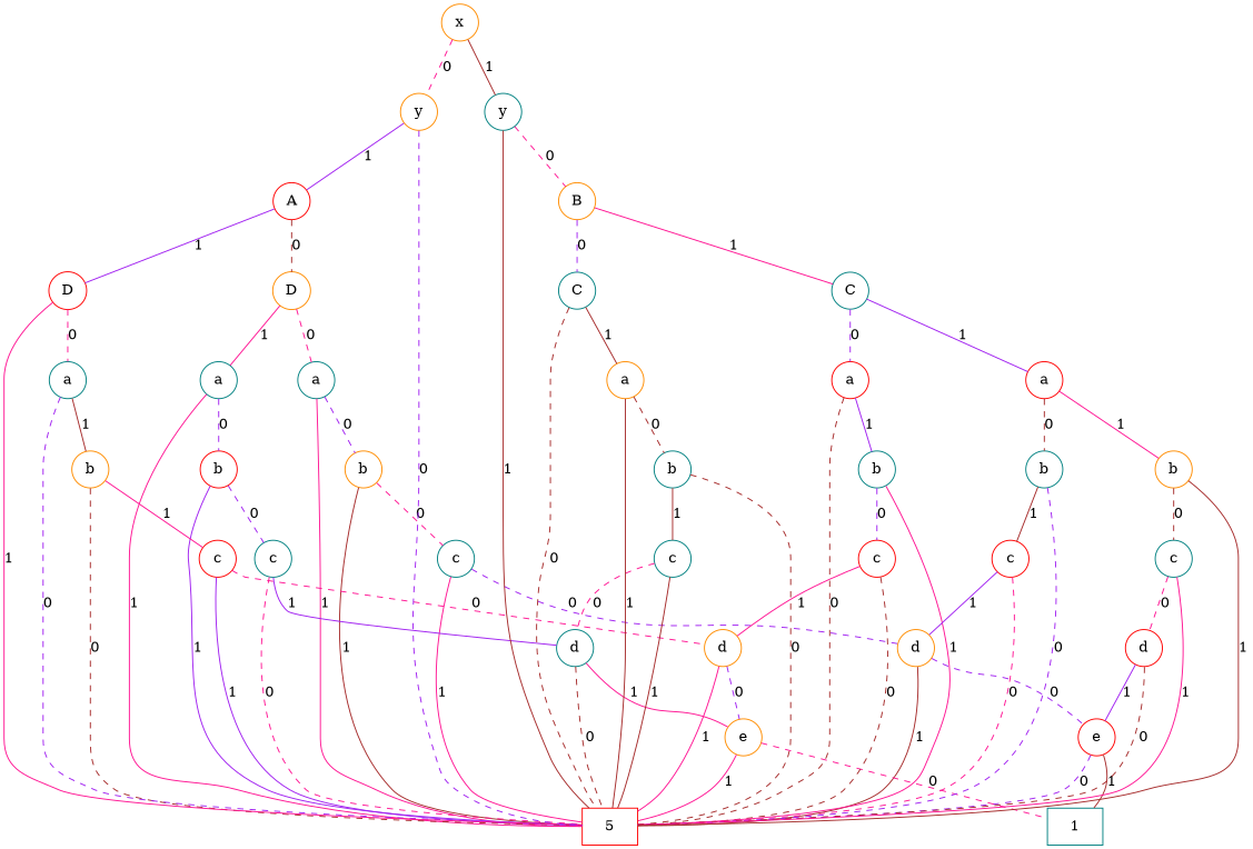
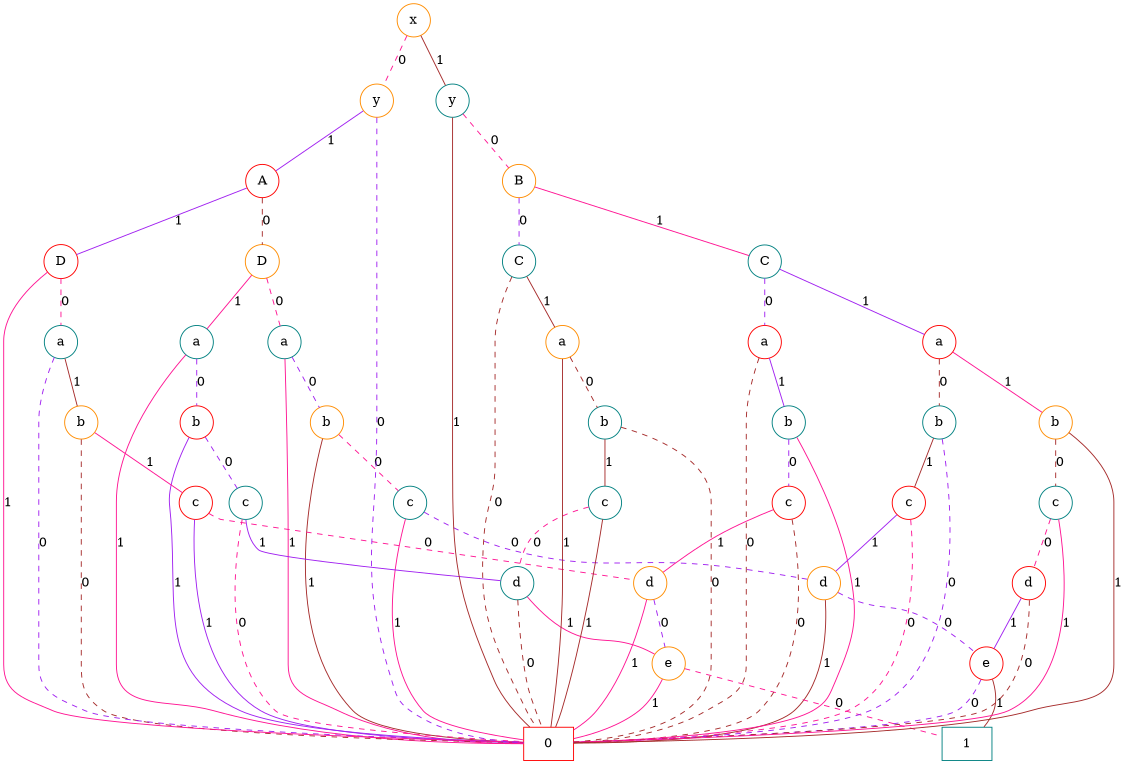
  graph {
    node [shape=circle color=teal]
    edge [color=deeppink]
-   n1 [height=0.5 label=5 shape=box width=0.75 color=red]
+   n1 [height=0.5 label=0 shape=box width=0.75 color=red]
    n2 [height=0.5 label=1 shape=box width=0.75]
    n3 [height=0.5 label=e width=0.5 color=red]
    n4 [height=0.5 label=d width=0.5 color=darkorange]
    n5 [height=0.5 label=c width=0.5]
    n6 [height=0.5 label=b width=0.5 color=darkorange]
    n7 [height=0.5 label=a width=0.5]
    n8 [height=0.5 label=e width=0.5 color=darkorange]
    n9 [height=0.5 label=d width=0.5]
    n10 [height=0.5 label=c width=0.5]
    n11 [height=0.5 label=b width=0.5 color=red]
    n12 [height=0.5 label=a width=0.5]
    n13 [height=0.5 label=D width=0.5 color=darkorange]
    n14 [height=0.5 label=d width=0.5 color=darkorange]
    n15 [height=0.5 label=c width=0.5 color=red]
    n16 [height=0.5 label=b width=0.5 color=darkorange]
    n17 [height=0.5 label=a width=0.5]
    n18 [height=0.5 label=D width=0.5 color=red]
    n19 [height=0.5 label=A width=0.5 color=red]
    n20 [height=0.5 label=y width=0.5 color=darkorange]
    n21 [height=0.5 label=c width=0.5]
    n22 [height=0.5 label=b width=0.5]
    n23 [height=0.5 label=a width=0.5 color=darkorange]
    n24 [height=0.5 label=C width=0.5]
    n25 [height=0.5 label=c width=0.5 color=red]
    n26 [height=0.5 label=b width=0.5]
    n27 [height=0.5 label=a width=0.5 color=red]
    n28 [height=0.5 label=c width=0.5 color=red]
    n29 [height=0.5 label=b width=0.5]
    n30 [height=0.5 label=d width=0.5 color=red]
    n31 [height=0.5 label=c width=0.5]
    n32 [height=0.5 label=b width=0.5 color=darkorange]
    n33 [height=0.5 label=a width=0.5 color=red]
    n34 [height=0.5 label=C width=0.5]
    n35 [height=0.5 label=B width=0.5 color=darkorange]
    n36 [height=0.5 label=y width=0.5]
    n37 [height=0.5 label=x width=0.5 color=darkorange]
    n3 -- n1 [label=0 style=dashed color=purple]
    n3 -- n2 [label=1 color=brown]
    n4 -- n1 [label=1 color=brown]
    n4 -- n3 [label=0 style=dashed color=purple]
    n5 -- n1 [label=1]
    n5 -- n4 [label=0 style=dashed color=purple]
    n6 -- n1 [label=1 color=brown]
    n6 -- n5 [label=0 style=dashed]
    n7 -- n1 [label=1]
    n7 -- n6 [label=0 style=dashed color=purple]
    n8 -- n1 [label=1]
    n8 -- n2 [label=0 style=dashed]
    n9 -- n1 [label=0 style=dashed color=brown]
    n9 -- n8 [label=1]
    n10 -- n1 [label=0 style=dashed]
    n10 -- n9 [label=1 color=purple]
    n11 -- n1 [label=1 color=purple]
    n11 -- n10 [label=0 style=dashed color=purple]
    n12 -- n1 [label=1]
    n12 -- n11 [label=0 style=dashed color=purple]
    n13 -- n7 [label=0 style=dashed]
    n13 -- n12 [label=1]
    n14 -- n1 [label=1]
    n14 -- n8 [label=0 style=dashed color=purple]
    n15 -- n1 [label=1 color=purple]
    n15 -- n14 [label=0 style=dashed]
    n16 -- n1 [label=0 style=dashed color=brown]
    n16 -- n15 [label=1]
    n17 -- n1 [label=0 style=dashed color=purple]
    n17 -- n16 [label=1 color=brown]
    n18 -- n1 [label=1]
    n18 -- n17 [label=0 style=dashed]
    n19 -- n13 [label=0 style=dashed color=brown]
    n19 -- n18 [label=1 color=purple]
    n20 -- n1 [label=0 style=dashed color=purple]
    n20 -- n19 [label=1 color=purple]
    n21 -- n1 [label=1 color=brown]
    n21 -- n9 [label=0 style=dashed]
    n22 -- n1 [label=0 style=dashed color=brown]
    n22 -- n21 [label=1 color=brown]
    n23 -- n1 [label=1 color=brown]
    n23 -- n22 [label=0 style=dashed color=brown]
    n24 -- n1 [label=0 style=dashed color=brown]
    n24 -- n23 [label=1 color=brown]
    n25 -- n1 [label=0 style=dashed color=brown]
    n25 -- n14 [label=1]
    n26 -- n1 [label=1]
    n26 -- n25 [label=0 style=dashed color=purple]
    n27 -- n1 [label=0 style=dashed color=brown]
    n27 -- n26 [label=1 color=purple]
    n28 -- n1 [label=0 style=dashed]
    n28 -- n4 [label=1 color=purple]
    n29 -- n1 [label=0 style=dashed color=purple]
    n29 -- n28 [label=1 color=brown]
    n30 -- n1 [label=0 style=dashed color=brown]
    n30 -- n3 [label=1 color=purple]
    n31 -- n1 [label=1]
    n31 -- n30 [label=0 style=dashed]
    n32 -- n1 [label=1 color=brown]
    n32 -- n31 [label=0 style=dashed color=brown]
    n33 -- n29 [label=0 style=dashed color=brown]
    n33 -- n32 [label=1]
    n34 -- n27 [label=0 style=dashed color=purple]
    n34 -- n33 [label=1 color=purple]
    n35 -- n24 [label=0 style=dashed color=purple]
    n35 -- n34 [label=1]
    n36 -- n1 [label=1 color=brown]
    n36 -- n35 [label=0 style=dashed]
    n37 -- n20 [label=0 style=dashed]
    n37 -- n36 [label=1 color=brown]
  }
